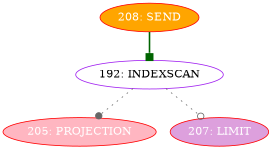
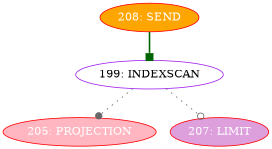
  digraph {
    node [style=filled color=red fontcolor=white]
    edge [color=gray40 style=dotted]
-   n1 [label="192: INDEXSCAN" fillcolor=white color=purple fontcolor=""]
+   n1 [label="199: INDEXSCAN" fillcolor=white color=purple fontcolor=""]
    n2 [fillcolor=lightpink label="205: PROJECTION"]
    n3 [fillcolor=plum label="207: LIMIT"]
    n4 [fillcolor=orange label="208: SEND"]
    n1 -> n2 [arrowhead=dot]
    n1 -> n3 [arrowhead=odot]
    n4 -> n1 [color=darkgreen style=bold arrowhead=box]
  }
